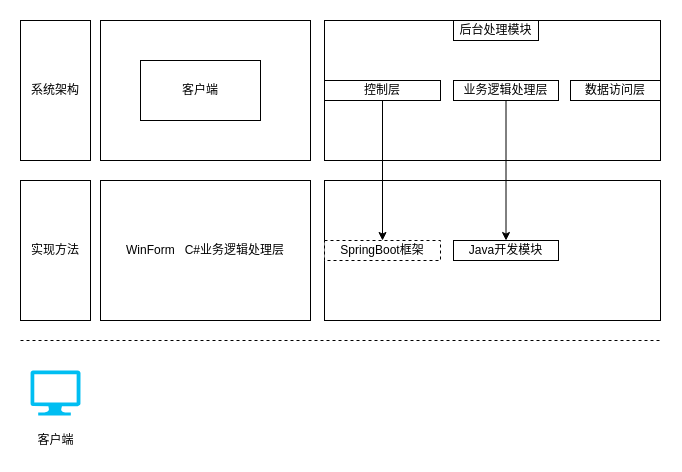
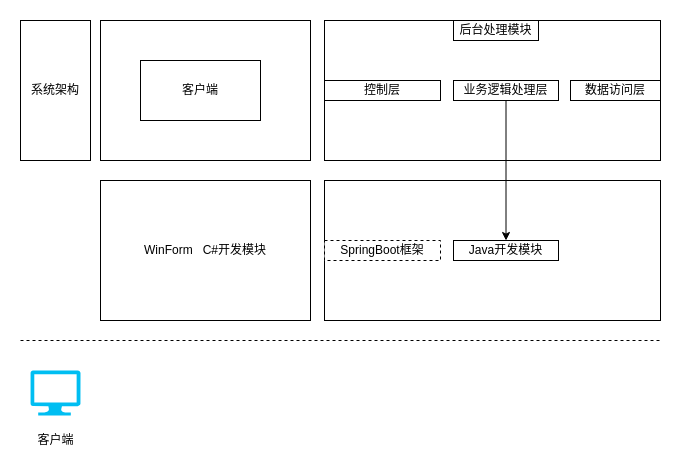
  <mxCell id="0" />
  <mxCell id="1" parent="0" />
  <mxCell id="2" value="" style="rounded=0;whiteSpace=wrap;html=1;" vertex="1" parent="1"><mxGeometry x="100" y="20" width="210" height="140" as="geometry" /></mxCell>
  <mxCell id="3" value="系统架构" style="rounded=0;whiteSpace=wrap;html=1;" vertex="1" parent="1"><mxGeometry x="20" y="20" width="70" height="140" as="geometry" /></mxCell>
  <mxCell id="4" value="" style="rounded=0;whiteSpace=wrap;html=1;" vertex="1" parent="1"><mxGeometry x="324" y="20" width="336" height="140" as="geometry" /></mxCell>
- <mxCell id="5" value="WinForm&amp;nbsp; &amp;nbsp;C#业务逻辑处理层" style="rounded=0;whiteSpace=wrap;html=1;" vertex="1" parent="1"><mxGeometry x="100" y="180" width="210" height="140" as="geometry" /></mxCell>
+ <mxCell id="5" value="WinForm&amp;nbsp; &amp;nbsp;C#开发模块" style="rounded=0;whiteSpace=wrap;html=1;" vertex="1" parent="1"><mxGeometry x="100" y="180" width="210" height="140" as="geometry" /></mxCell>
  <mxCell id="6" value="客户端" style="rounded=0;whiteSpace=wrap;html=1;" vertex="1" parent="1"><mxGeometry x="140" y="60" width="120" height="60" as="geometry" /></mxCell>
  <mxCell id="7" value="后台处理模块" style="rounded=0;whiteSpace=wrap;html=1;" vertex="1" parent="1"><mxGeometry x="453" y="20" width="85" height="20" as="geometry" /></mxCell>
  <mxCell id="8" value="控制层" style="rounded=0;whiteSpace=wrap;html=1;" vertex="1" parent="1"><mxGeometry x="324" y="80" width="116" height="20" as="geometry" /></mxCell>
  <mxCell id="9" value="业务逻辑处理层" style="rounded=0;whiteSpace=wrap;html=1;" vertex="1" parent="1"><mxGeometry x="453" y="80" width="105" height="20" as="geometry" /></mxCell>
  <mxCell id="10" value="数据访问层" style="rounded=0;whiteSpace=wrap;html=1;" vertex="1" parent="1"><mxGeometry x="570" y="80" width="90" height="20" as="geometry" /></mxCell>
- <mxCell id="11" value="实现方法" style="rounded=0;whiteSpace=wrap;html=1;" vertex="1" parent="1"><mxGeometry x="20" y="180" width="70" height="140" as="geometry" /></mxCell>
  <mxCell id="12" value="" style="rounded=0;whiteSpace=wrap;html=1;align=left;" vertex="1" parent="1"><mxGeometry x="324" y="180" width="336" height="140" as="geometry" /></mxCell>
  <mxCell id="13" value="&lt;span style=&quot;text-align: left&quot;&gt;SpringBoot框架&lt;/span&gt;" style="rounded=0;whiteSpace=wrap;html=1;dashed=1;" vertex="1" parent="1"><mxGeometry x="324" y="240" width="116" height="20" as="geometry" /></mxCell>
  <mxCell id="14" value="&lt;span style=&quot;text-align: left&quot;&gt;Java开发模块&lt;/span&gt;" style="rounded=0;whiteSpace=wrap;html=1;" vertex="1" parent="1"><mxGeometry x="453" y="240" width="105" height="20" as="geometry" /></mxCell>
  <mxCell id="15" style="edgeStyle=orthogonalEdgeStyle;rounded=0;orthogonalLoop=1;jettySize=auto;html=1;exitX=0.5;exitY=1;exitDx=0;exitDy=0;" edge="1" parent="1" source="10" target="10"><mxGeometry relative="1" as="geometry" /></mxCell>
- <mxCell id="16" value="" style="edgeStyle=orthogonalEdgeStyle;rounded=0;orthogonalLoop=1;jettySize=auto;html=1;entryX=0.5;entryY=0;entryDx=0;entryDy=0;" edge="1" parent="1" source="8" target="13"><mxGeometry relative="1" as="geometry" /></mxCell>
  <mxCell id="17" style="edgeStyle=orthogonalEdgeStyle;rounded=0;orthogonalLoop=1;jettySize=auto;html=1;exitX=0.5;exitY=1;exitDx=0;exitDy=0;entryX=0.5;entryY=0;entryDx=0;entryDy=0;fontFamily=Helvetica;fontSize=12;fontColor=default;" edge="1" parent="1" source="9" target="14"><mxGeometry relative="1" as="geometry" /></mxCell>
  <mxCell id="18" value="" style="endArrow=none;dashed=1;html=1;rounded=0;fontFamily=Helvetica;fontSize=12;fontColor=default;" edge="1" parent="1"><mxGeometry width="50" height="50" relative="1" as="geometry"><mxPoint x="20" y="340" as="sourcePoint" /><mxPoint x="660" y="340" as="targetPoint" /></mxGeometry></mxCell>
  <mxCell id="19" value="" style="verticalLabelPosition=bottom;html=1;verticalAlign=top;align=center;strokeColor=none;fillColor=#00BEF2;shape=mxgraph.azure.computer;pointerEvents=1;rounded=0;fontFamily=Helvetica;fontSize=12;fontColor=default;" vertex="1" parent="1"><mxGeometry x="30" y="370" width="50" height="45" as="geometry" /></mxCell>
  <mxCell id="20" value="客户端" style="text;html=1;align=center;verticalAlign=middle;resizable=0;points=[];autosize=1;strokeColor=none;fillColor=none;fontSize=12;fontFamily=Helvetica;fontColor=default;" vertex="1" parent="1"><mxGeometry x="30" y="430" width="50" height="20" as="geometry" /></mxCell>
